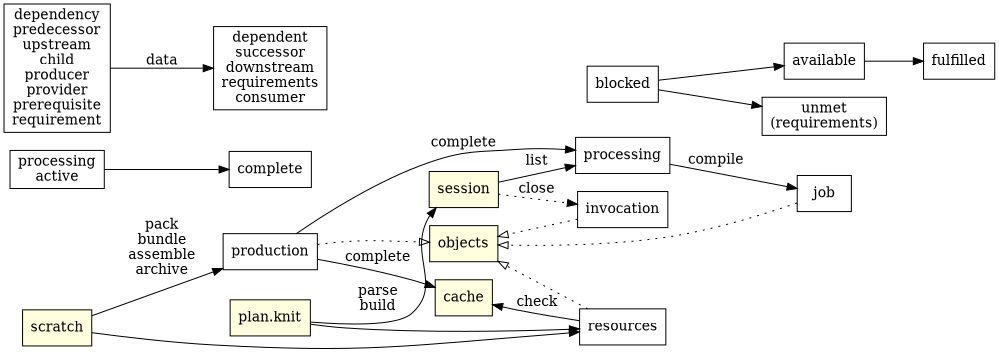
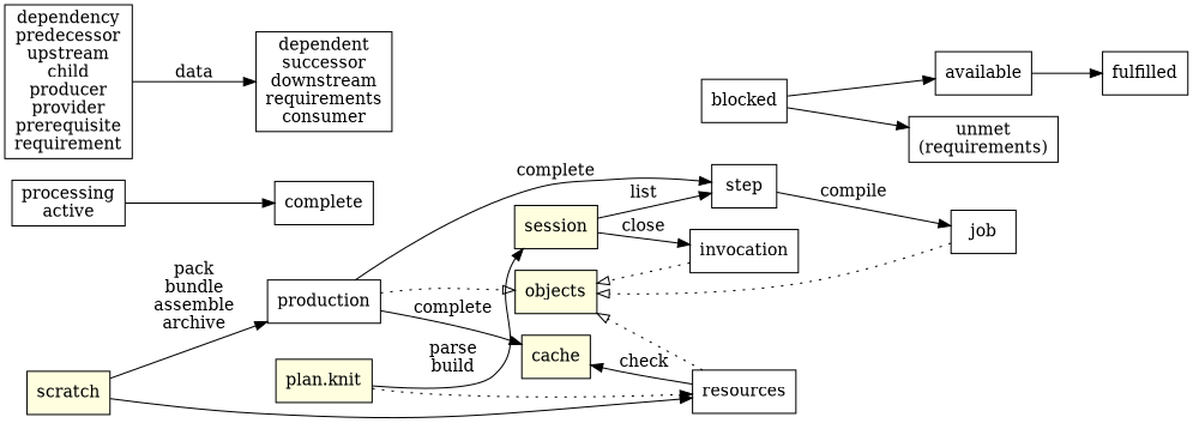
  digraph {
    rankdir=LR
    node [shape=box]
    session [fillcolor=lightyellow style=filled]
    objects [fillcolor=lightyellow style=filled]
    cache [fillcolor=lightyellow style=filled]
    "plan.knit" [fillcolor=lightyellow style=filled]
    scratch [fillcolor=lightyellow style=filled]
    resources
    job
    production
    invocation
-   step [label=processing]
+   step
    blocked
    available
    "unmet\n(requirements)"
    fulfilled
    n15 [label="processing\nactive"]
    complete
    n17 [label="dependency\npredecessor\nupstream\nchild\nproducer\nprovider\nprerequisite\nrequirement"]
    n18 [label="dependent\nsuccessor\ndownstream\nrequirements\nconsumer"]
    subgraph sub_1 {
      "plan.knit"
      scratch
      subgraph sub_2 {
        rank=same
        session
        objects
        cache
      }
    }
    subgraph sub_3 {
      objects
      resources
      job
      production
      invocation
    }
    subgraph sub_4 {
      rank=same
      resources
      step
    }
    subgraph sub_5 {
      rank=same
      step
      blocked
    }
-   session -> invocation [label=close style=dotted]
+   session -> invocation [label=close]
    session -> step [label=list]
    "plan.knit" -> session [label="parse\nbuild"]
-   "plan.knit" -> resources
+   "plan.knit" -> resources [style=dotted]
    scratch -> resources
    scratch -> production [label="pack\nbundle\nassemble\narchive"]
    resources -> objects [arrowhead=empty style=dotted]
    resources -> cache [label=check]
    job -> objects [arrowhead=empty style=dotted]
    production -> objects [arrowhead=empty style=dotted]
    production -> cache [label=complete]
    production -> step [label=complete]
    invocation -> objects [arrowhead=empty style=dotted]
    step -> job [label=compile]
    blocked -> available
    blocked -> "unmet\n(requirements)"
    available -> fulfilled
    n15 -> complete
    n17 -> n18 [label=data]
  }
